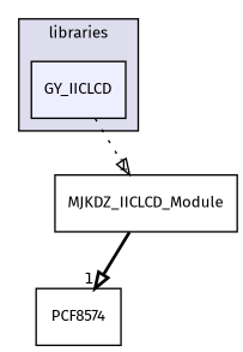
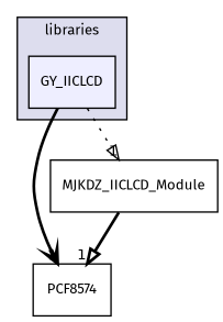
  digraph {
    compound=true
    fontname="Fira Sans"
    node [fontname="Fira Sans" fontsize=10 shape=box]
    edge [arrowhead=onormal fontname="Fira Sans" headlabel=1 labeldistance=1.5 labelfontname=Helvetica labelfontsize=10 style=bold]
    n1 [fillcolor="#eeeeff" label=GY_IICLCD pencolor=black style=filled]
    n2 [label=PCF8574]
    n3 [label=MJKDZ_IICLCD_Module]
    subgraph cluster_1 {
      bgcolor="#ddddee"
      fontsize=10
      label=libraries
      pencolor=black
      n1
    }
+   n1 -> n2 [arrowhead=vee]
    n1 -> n3 [style=dotted]
    n3 -> n2
  }
